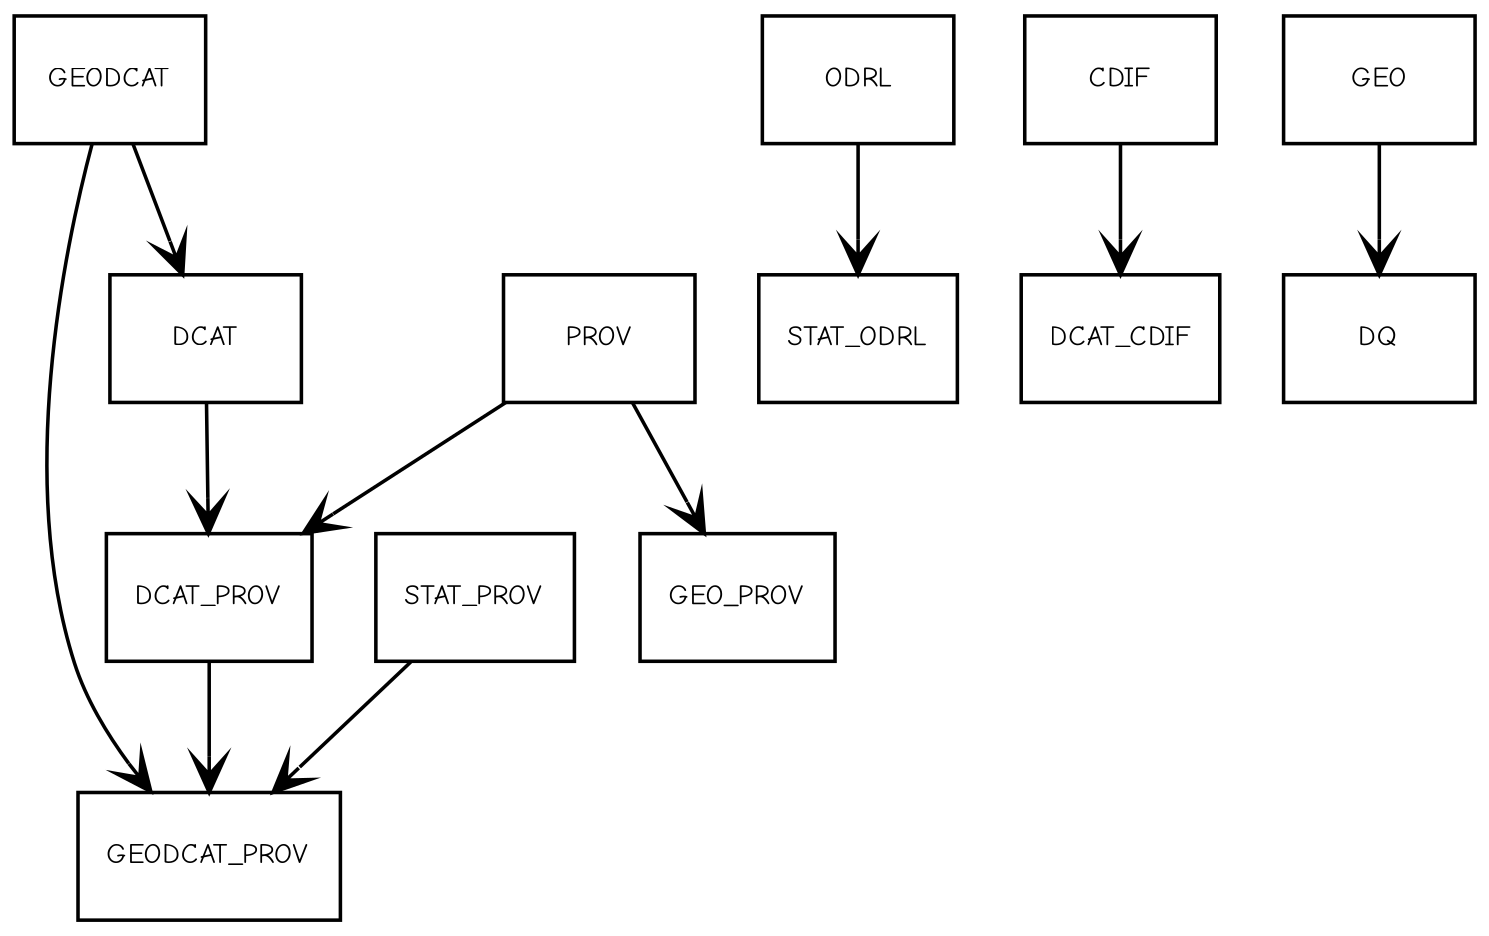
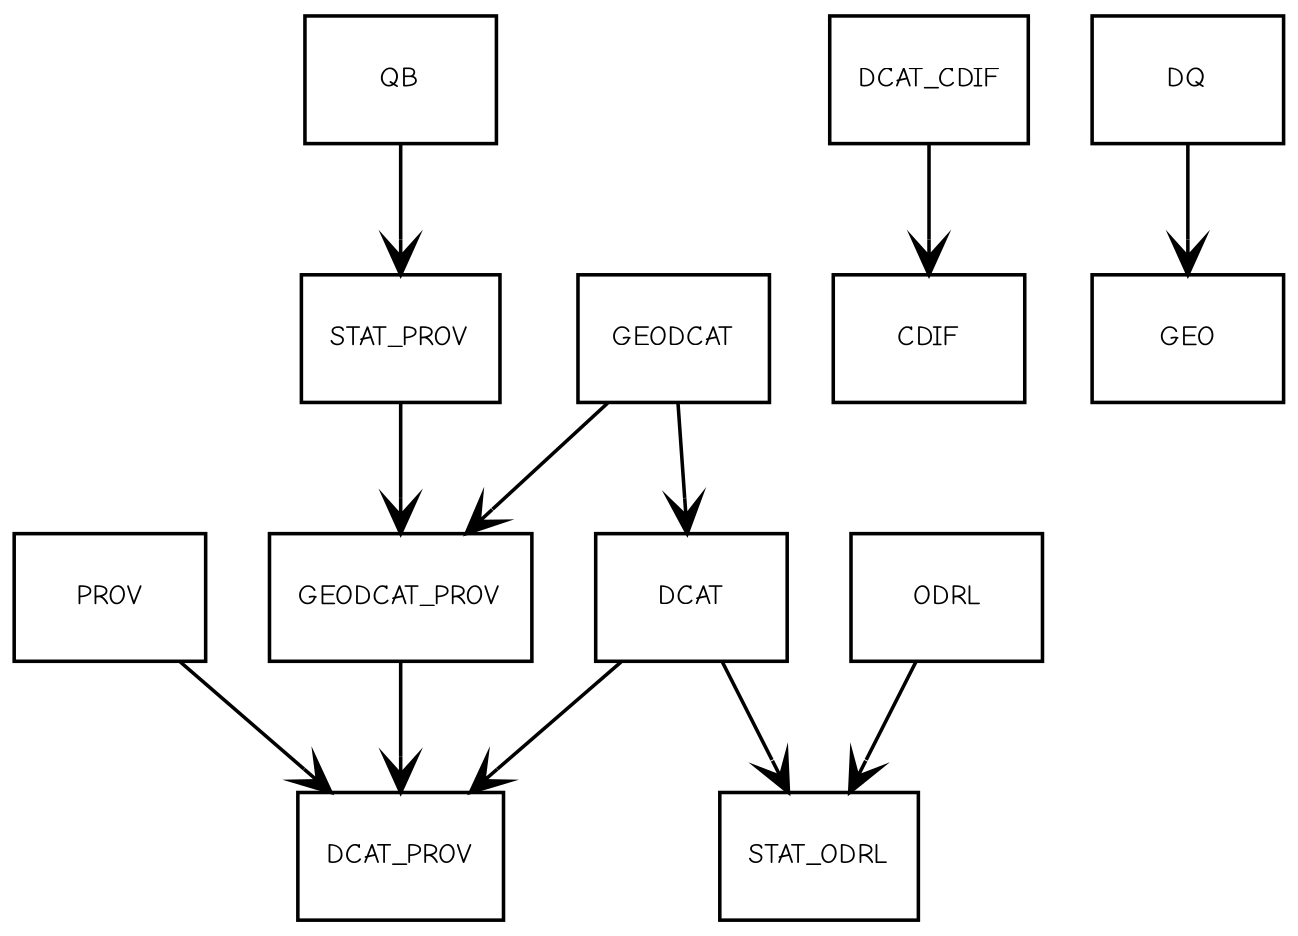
  digraph {
    fontname="Comic Neue"
    node [fontname="Comic Neue" fontsize=8 shape=record]
    edge [arrowhead=vee arrowtail=empty fontcolor=red fontname="Comic Neue" fontsize=8]
    n1 [label="{DCAT}"]
    n2 [label="{DCAT_PROV}"]
    n3 [label=STAT_ODRL]
    n4 [label="{GEODCAT}"]
    n5 [label="{GEODCAT_PROV}"]
    n6 [label="{PROV}"]
-   n7 [label="{GEO_PROV}"]
    n8 [label="{STAT_PROV}"]
+   n9 [label="{QB}"]
    n10 [label="{ODRL}"]
    n11 [label="{DCAT_CDIF}"]
    n12 [label="{CDIF}"]
    n13 [label=GEO]
    DQ
    n1 -> n2
-   n2 -> n5
+   n1 -> n3
+   n5 -> n2
    n4 -> n1
    n4 -> n5
    n6 -> n2
-   n6 -> n7
    n8 -> n5
+   n9 -> n8
    n10 -> n3
-   n12 -> n11
-   n13 -> DQ
+   n11 -> n12
+   DQ -> n13
  }
